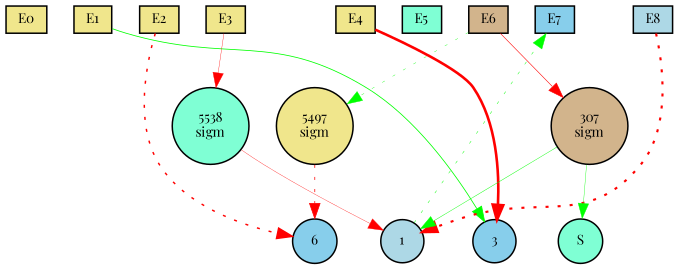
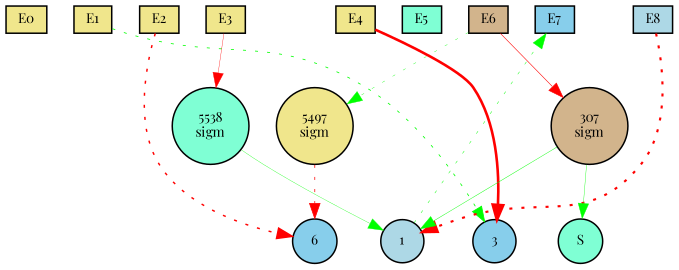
  digraph {
    fontname="Playfair Display"
    node [fillcolor=khaki fontname="Playfair Display" fontsize=9 shape=box style=filled]
    edge [fontname="Playfair Display" style=invis]
    E0 [height=0.2 width=0.2]
    E1 [height=0.2 width=0.2]
    E2 [height=0.2 width=0.2]
    E3 [height=0.2 width=0.2]
    E4 [height=0.2 width=0.2]
    E5 [fillcolor=aquamarine height=0.2 width=0.2]
    E6 [fillcolor=tan height=0.2 width=0.2]
    E7 [fillcolor=skyblue height=0.2 width=0.2]
    E8 [fillcolor=lightblue height=0.2 width=0.2]
    n10 [fillcolor=skyblue height=0.2 label=6 shape=circle width=0.2]
    1 [fillcolor=lightblue height=0.2 shape=circle width=0.2]
    n12 [fillcolor=skyblue height=0.2 label=3 shape=circle width=0.2]
    S [fillcolor=aquamarine height=0.2 shape=circle width=0.2]
    n14 [fillcolor=aquamarine height=0.2 label="5538\nsigm" shape=circle width=0.2]
    n15 [fillcolor=tan height=0.2 label="307\nsigm" shape=circle width=0.2]
    n16 [height=0.2 label="5497\nsigm" shape=circle width=0.2]
    subgraph sub_1 {
      rank=source
      E0
      E1
      E2
      E3
      E4
      E5
      E6
      E7
      E8
    }
    subgraph sub_2 {
      rank=sink
      n10
      1
      n12
      S
    }
    E0 -> E1
    E1 -> E2
-   E1 -> n12 [color=green penwidth=0.5203718985984457 style=solid]
+   E1 -> n12 [color=green penwidth=0.5203718985984457 style=dotted]
    E2 -> E3
    E2 -> n10 [color=red penwidth=0.9692628463005161 style=dotted]
    E3 -> E4
    E3 -> n14 [color=red penwidth=0.23067001550166094 style=solid]
    E4 -> E5
    E4 -> n12 [color=red penwidth=1.7341674315956372 style=solid]
    E5 -> E6
    E6 -> E7
    E6 -> n15 [color=red penwidth=0.37802487634495263 style=solid]
    E6 -> n16 [color=green penwidth=0.24060712069567367 style=dotted]
    E7 -> E8
    E8 -> 1 [color=red penwidth=1.420357638289846 style=dotted]
    n10 -> 1
    1 -> E7 [color=green penwidth=0.3107994676786237 style=dotted]
    1 -> n12
    n12 -> S
-   n14 -> 1 [color=red penwidth=0.21617644090746269 style=solid]
+   n14 -> 1 [color=green penwidth=0.21617644090746269 style=solid]
    n15 -> 1 [color=green penwidth=0.28743150719792254 style=solid]
    n15 -> S [color=green penwidth=0.24183427058320692 style=solid]
    n16 -> n10 [color=red penwidth=0.4939899763888821 style=dotted]
  }
